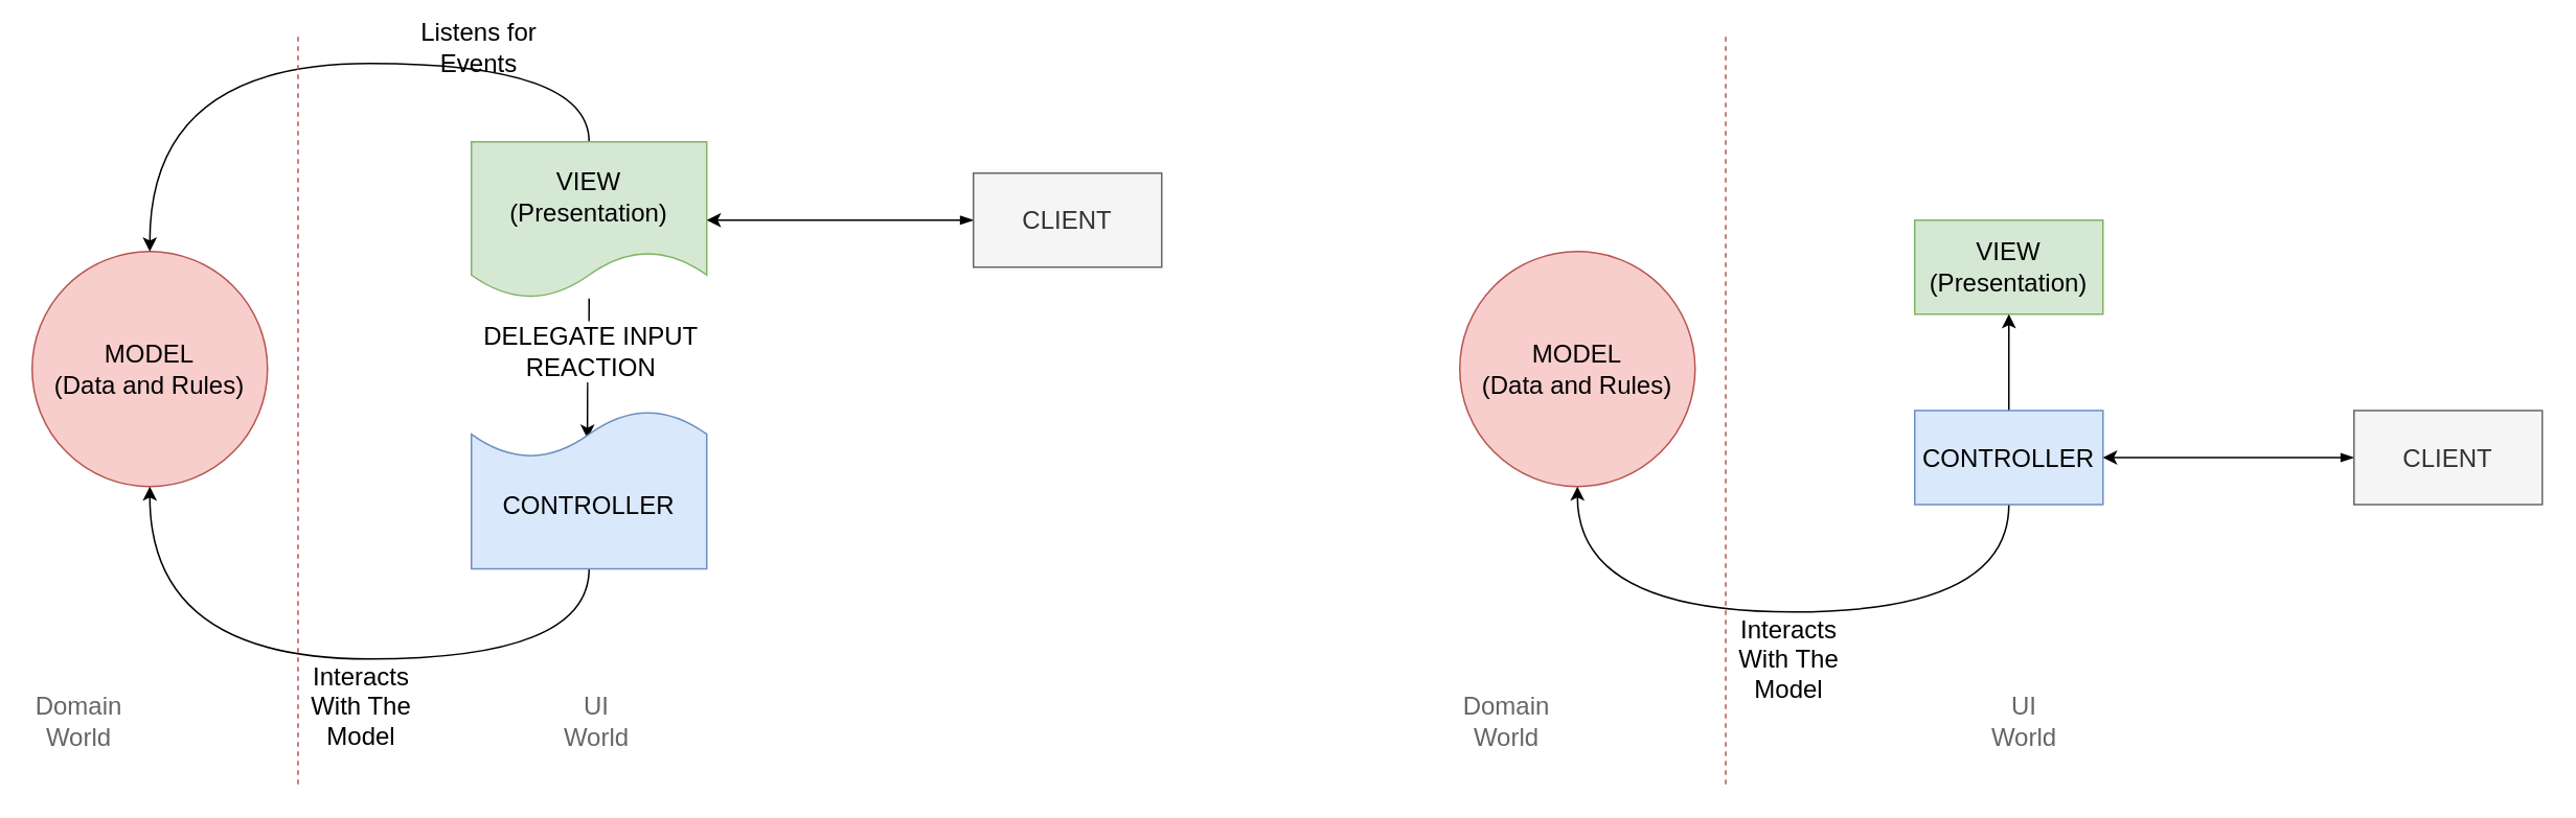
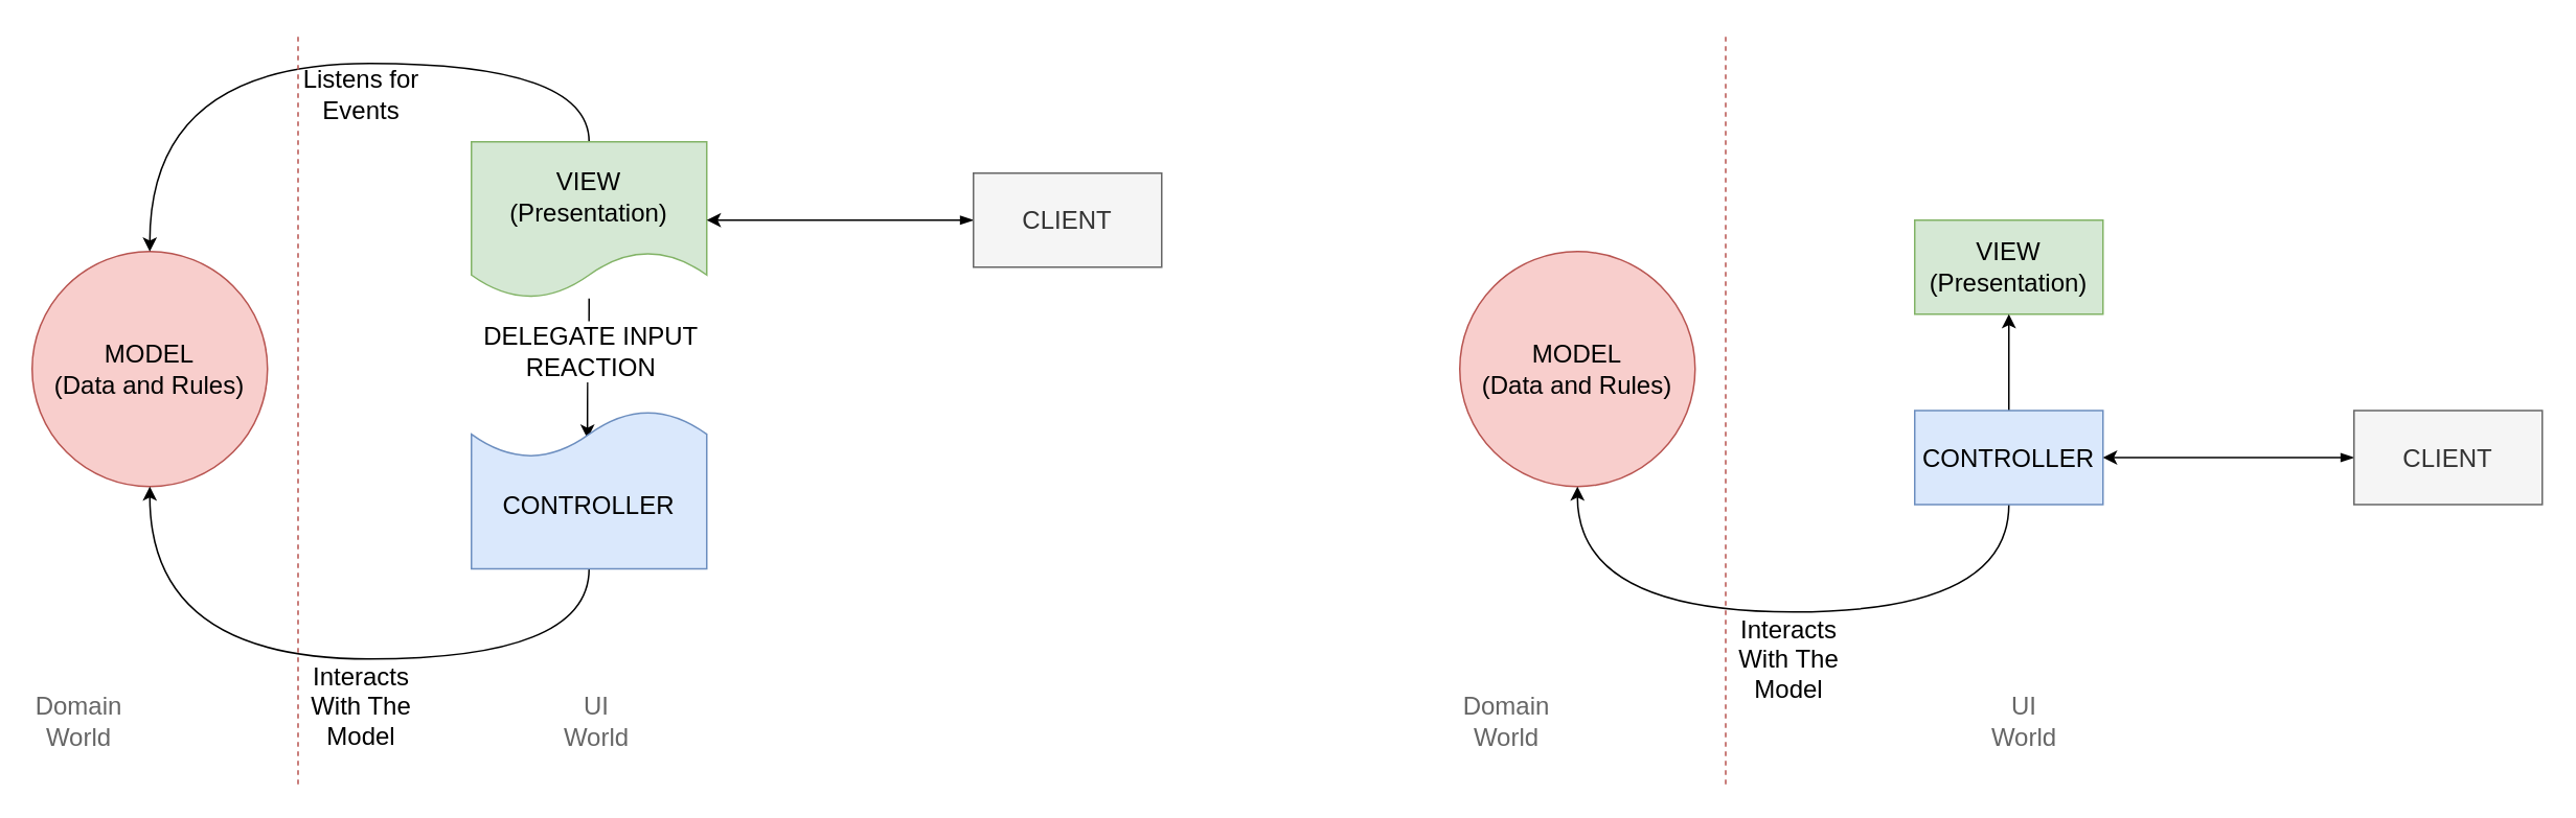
  <mxCell id="0" />
  <mxCell id="1" parent="0" />
  <mxCell id="2" value="MODEL&lt;br style=&quot;font-size: 16px;&quot;&gt;(Data and Rules)" style="ellipse;whiteSpace=wrap;html=1;aspect=fixed;fillColor=#f8cecc;strokeColor=#b85450;fontSize=16;" vertex="1" parent="1"><mxGeometry x="20" y="160" width="150" height="150" as="geometry" /></mxCell>
  <mxCell id="3" style="edgeStyle=orthogonalEdgeStyle;rounded=0;orthogonalLoop=1;jettySize=auto;html=1;entryX=0.5;entryY=0;entryDx=0;entryDy=0;exitX=0.5;exitY=0;exitDx=0;exitDy=0;curved=1;fontStyle=1" edge="1" parent="1" source="6" target="2"><mxGeometry relative="1" as="geometry"><Array as="points"><mxPoint x="375" y="40" /><mxPoint x="95" y="40" /></Array></mxGeometry></mxCell>
  <mxCell id="4" style="edgeStyle=orthogonalEdgeStyle;curved=1;rounded=0;orthogonalLoop=1;jettySize=auto;html=1;entryX=0.507;entryY=0.822;entryDx=0;entryDy=0;entryPerimeter=0;fontSize=16;fontColor=#CC0000;" edge="1" parent="1" source="6" target="8"><mxGeometry relative="1" as="geometry" /></mxCell>
  <mxCell id="5" value="DELEGATE INPUT&lt;br&gt;REACTION" style="text;html=1;resizable=0;points=[];align=center;verticalAlign=middle;labelBackgroundColor=#ffffff;fontSize=16;fontColor=#000000;" vertex="1" connectable="0" parent="4"><mxGeometry x="-0.267" relative="1" as="geometry"><mxPoint as="offset" /></mxGeometry></mxCell>
  <mxCell id="6" value="VIEW&lt;br style=&quot;font-size: 16px;&quot;&gt;(Presentation)" style="shape=document;whiteSpace=wrap;html=1;boundedLbl=1;fillColor=#d5e8d4;strokeColor=#82b366;fontSize=16;" vertex="1" parent="1"><mxGeometry x="300" y="90" width="150" height="100" as="geometry" /></mxCell>
  <mxCell id="7" style="edgeStyle=orthogonalEdgeStyle;curved=1;rounded=0;orthogonalLoop=1;jettySize=auto;html=1;entryX=0.5;entryY=1;entryDx=0;entryDy=0;exitX=0.5;exitY=0;exitDx=0;exitDy=0;" edge="1" parent="1" source="8" target="2"><mxGeometry relative="1" as="geometry"><Array as="points"><mxPoint x="375" y="420" /><mxPoint x="95" y="420" /></Array></mxGeometry></mxCell>
  <mxCell id="8" value="" style="shape=document;whiteSpace=wrap;html=1;boundedLbl=1;rotation=-180;horizontal=1;fillColor=#dae8fc;strokeColor=#6c8ebf;" vertex="1" parent="1"><mxGeometry x="300" y="261.5" width="150" height="101" as="geometry" /></mxCell>
  <mxCell id="9" value="&lt;span style=&quot;font-size: 16px&quot;&gt;CONTROLLER&lt;br style=&quot;font-size: 16px&quot;&gt;&lt;/span&gt;" style="text;html=1;fillColor=none;align=center;verticalAlign=middle;whiteSpace=wrap;rounded=0;fontStyle=0;fontColor=#000000;labelBackgroundColor=none;fontSize=16;" vertex="1" parent="1"><mxGeometry x="320" y="312" width="110" height="20" as="geometry" /></mxCell>
- <mxCell id="10" value="Listens for Events" style="text;html=1;strokeColor=none;fillColor=none;align=center;verticalAlign=middle;whiteSpace=wrap;rounded=0;fontSize=16;" vertex="1" parent="1"><mxGeometry x="265" y="20" width="80" height="20" as="geometry" /></mxCell>
+ <mxCell id="10" value="Listens for Events" style="text;html=1;strokeColor=none;fillColor=none;align=center;verticalAlign=middle;whiteSpace=wrap;rounded=0;fontSize=16;" vertex="1" parent="1"><mxGeometry x="190" y="50" width="80" height="20" as="geometry" /></mxCell>
  <mxCell id="11" value="" style="endArrow=none;dashed=1;html=1;fontColor=#CC0000;gradientColor=#ea6b66;fillColor=#f8cecc;strokeColor=#b85450;" edge="1" parent="1"><mxGeometry width="50" height="50" relative="1" as="geometry"><mxPoint x="189.5" y="500" as="sourcePoint" /><mxPoint x="189.5" y="20" as="targetPoint" /></mxGeometry></mxCell>
  <mxCell id="12" value="&lt;span style=&quot;white-space: normal&quot;&gt;Interacts With The Model&lt;/span&gt;" style="text;html=1;strokeColor=none;fillColor=none;align=center;verticalAlign=middle;whiteSpace=wrap;rounded=0;fontSize=16;" vertex="1" parent="1"><mxGeometry x="190" y="440" width="80" height="20" as="geometry" /></mxCell>
  <mxCell id="13" value="Domain World" style="text;html=1;strokeColor=none;fillColor=none;align=center;verticalAlign=middle;whiteSpace=wrap;rounded=0;labelBackgroundColor=none;fontColor=#666666;fontSize=16;" vertex="1" parent="1"><mxGeometry x="30" y="450" width="40" height="20" as="geometry" /></mxCell>
  <mxCell id="14" value="UI World" style="text;html=1;strokeColor=none;fillColor=none;align=center;verticalAlign=middle;whiteSpace=wrap;rounded=0;labelBackgroundColor=none;fontColor=#666666;fontSize=16;" vertex="1" parent="1"><mxGeometry x="360" y="450" width="40" height="20" as="geometry" /></mxCell>
  <mxCell id="15" value="MODEL&lt;br style=&quot;font-size: 16px;&quot;&gt;(Data and Rules)" style="ellipse;whiteSpace=wrap;html=1;aspect=fixed;fillColor=#f8cecc;strokeColor=#b85450;fontSize=16;" vertex="1" parent="1"><mxGeometry x="930" y="160" width="150" height="150" as="geometry" /></mxCell>
  <mxCell id="16" style="edgeStyle=orthogonalEdgeStyle;curved=1;rounded=0;orthogonalLoop=1;jettySize=auto;html=1;entryX=0.5;entryY=1;entryDx=0;entryDy=0;exitX=0.5;exitY=1;exitDx=0;exitDy=0;" edge="1" parent="1" source="23" target="15"><mxGeometry relative="1" as="geometry"><Array as="points"><mxPoint x="1280" y="390" /><mxPoint x="1005" y="390" /></Array><mxPoint x="1360" y="420" as="sourcePoint" /></mxGeometry></mxCell>
  <mxCell id="17" value="" style="endArrow=none;dashed=1;html=1;fontColor=#CC0000;gradientColor=#ea6b66;fillColor=#f8cecc;strokeColor=#b85450;" edge="1" parent="1"><mxGeometry width="50" height="50" relative="1" as="geometry"><mxPoint x="1099.5" y="500" as="sourcePoint" /><mxPoint x="1099.5" y="20" as="targetPoint" /></mxGeometry></mxCell>
  <mxCell id="18" value="Interacts With The Model" style="text;html=1;strokeColor=none;fillColor=none;align=center;verticalAlign=middle;whiteSpace=wrap;rounded=0;fontSize=16;" vertex="1" parent="1"><mxGeometry x="1100" y="410" width="80" height="20" as="geometry" /></mxCell>
  <mxCell id="19" value="Domain World" style="text;html=1;strokeColor=none;fillColor=none;align=center;verticalAlign=middle;whiteSpace=wrap;rounded=0;labelBackgroundColor=none;fontColor=#666666;fontSize=16;" vertex="1" parent="1"><mxGeometry x="940" y="450" width="40" height="20" as="geometry" /></mxCell>
  <mxCell id="20" value="UI World" style="text;html=1;strokeColor=none;fillColor=none;align=center;verticalAlign=middle;whiteSpace=wrap;rounded=0;labelBackgroundColor=none;fontColor=#666666;fontSize=16;" vertex="1" parent="1"><mxGeometry x="1270" y="450" width="40" height="20" as="geometry" /></mxCell>
  <mxCell id="21" value="&lt;span style=&quot;color: rgb(0 , 0 , 0) ; white-space: normal&quot;&gt;VIEW&lt;/span&gt;&lt;br style=&quot;color: rgb(0 , 0 , 0) ; white-space: normal&quot;&gt;&lt;span style=&quot;color: rgb(0 , 0 , 0) ; white-space: normal&quot;&gt;(Presentation)&lt;/span&gt;" style="rounded=0;whiteSpace=wrap;html=1;labelBackgroundColor=none;fontSize=16;fillColor=#d5e8d4;strokeColor=#82b366;" vertex="1" parent="1"><mxGeometry x="1220" y="140" width="120" height="60" as="geometry" /></mxCell>
  <mxCell id="22" style="edgeStyle=orthogonalEdgeStyle;curved=1;rounded=0;orthogonalLoop=1;jettySize=auto;html=1;entryX=0.5;entryY=1;entryDx=0;entryDy=0;fontSize=16;fontColor=#CC0000;" edge="1" parent="1" source="23" target="21"><mxGeometry relative="1" as="geometry" /></mxCell>
  <mxCell id="23" value="CONTROLLER" style="rounded=0;whiteSpace=wrap;html=1;labelBackgroundColor=none;fontSize=16;fillColor=#dae8fc;strokeColor=#6c8ebf;" vertex="1" parent="1"><mxGeometry x="1220" y="261.5" width="120" height="60" as="geometry" /></mxCell>
  <mxCell id="24" style="edgeStyle=orthogonalEdgeStyle;curved=1;rounded=0;orthogonalLoop=1;jettySize=auto;html=1;entryX=1;entryY=0.5;entryDx=0;entryDy=0;fontSize=16;fontColor=#CC0000;startArrow=blockThin;startFill=1;" edge="1" parent="1" source="25" target="23"><mxGeometry relative="1" as="geometry" /></mxCell>
  <mxCell id="25" value="CLIENT" style="rounded=0;whiteSpace=wrap;html=1;labelBackgroundColor=none;fontSize=16;fillColor=#f5f5f5;strokeColor=#666666;fontColor=#333333;" vertex="1" parent="1"><mxGeometry x="1500" y="261.5" width="120" height="60" as="geometry" /></mxCell>
  <mxCell id="26" style="edgeStyle=orthogonalEdgeStyle;curved=1;rounded=0;orthogonalLoop=1;jettySize=auto;html=1;entryX=1;entryY=0.5;entryDx=0;entryDy=0;fontSize=16;fontColor=#CC0000;startArrow=blockThin;startFill=1;" edge="1" parent="1" source="27" target="6"><mxGeometry relative="1" as="geometry"><mxPoint x="460" y="130.5" as="targetPoint" /></mxGeometry></mxCell>
  <mxCell id="27" value="CLIENT" style="rounded=0;whiteSpace=wrap;html=1;labelBackgroundColor=none;fontSize=16;fillColor=#f5f5f5;strokeColor=#666666;fontColor=#333333;" vertex="1" parent="1"><mxGeometry x="620" y="110" width="120" height="60" as="geometry" /></mxCell>
